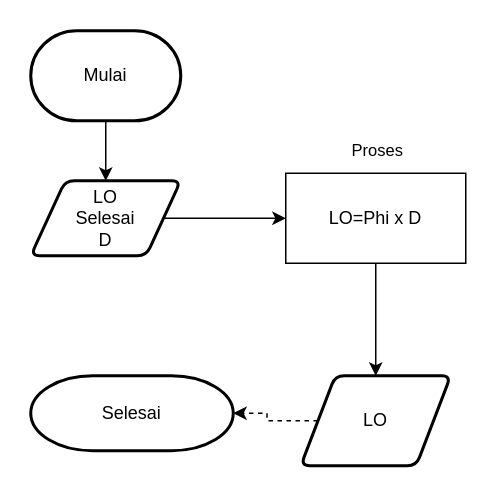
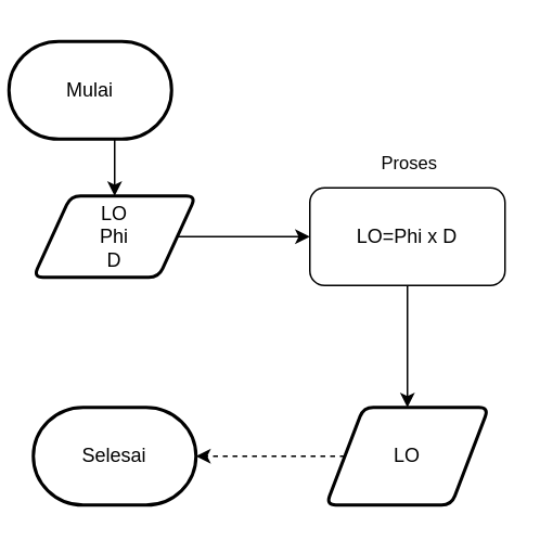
  <mxCell id="0" />
  <mxCell id="1" parent="0" />
  <mxCell id="2" style="edgeStyle=orthogonalEdgeStyle;rounded=0;orthogonalLoop=1;jettySize=auto;html=1;exitX=0.5;exitY=1;exitDx=0;exitDy=0;exitPerimeter=0;entryX=0.5;entryY=0;entryDx=0;entryDy=0;" edge="1" parent="1" source="3" target="5"><mxGeometry relative="1" as="geometry" /></mxCell>
- <mxCell id="3" value="Mulai" style="strokeWidth=2;html=1;shape=mxgraph.flowchart.terminator;whiteSpace=wrap;" vertex="1" parent="1"><mxGeometry x="20" y="20" width="100" height="60" as="geometry" /></mxCell>
+ <mxCell id="3" value="Mulai" style="strokeWidth=2;html=1;shape=mxgraph.flowchart.terminator;whiteSpace=wrap;" vertex="1" parent="1"><mxGeometry x="5" y="25" width="100" height="60" as="geometry" /></mxCell>
  <mxCell id="4" value="" style="edgeStyle=orthogonalEdgeStyle;rounded=0;orthogonalLoop=1;jettySize=auto;html=1;" edge="1" parent="1" source="5" target="8"><mxGeometry relative="1" as="geometry" /></mxCell>
- <mxCell id="5" value="&lt;div&gt;LO&lt;/div&gt;&lt;div&gt;Selesai&lt;/div&gt;&lt;div&gt;D&lt;br&gt;&lt;/div&gt;" style="shape=parallelogram;html=1;strokeWidth=2;perimeter=parallelogramPerimeter;whiteSpace=wrap;rounded=1;arcSize=12;size=0.23;" vertex="1" parent="1"><mxGeometry x="20" y="120" width="100" height="50" as="geometry" /></mxCell>
+ <mxCell id="5" value="&lt;div&gt;LO&lt;/div&gt;&lt;div&gt;Phi&lt;/div&gt;&lt;div&gt;D&lt;br&gt;&lt;/div&gt;" style="shape=parallelogram;html=1;strokeWidth=2;perimeter=parallelogramPerimeter;whiteSpace=wrap;rounded=1;arcSize=12;size=0.23;" vertex="1" parent="1"><mxGeometry x="20" y="120" width="100" height="50" as="geometry" /></mxCell>
  <mxCell id="6" value="" style="edgeStyle=orthogonalEdgeStyle;rounded=0;orthogonalLoop=1;jettySize=auto;html=1;" edge="1" parent="1" source="8"><mxGeometry relative="1" as="geometry"><mxPoint x="250" y="250" as="targetPoint" /></mxGeometry></mxCell>
  <mxCell id="7" value="Proses" style="edgeLabel;html=1;align=center;verticalAlign=middle;resizable=0;points=[];" vertex="1" connectable="0" parent="6"><mxGeometry x="0.013" y="5" relative="1" as="geometry"><mxPoint x="-5" y="-113" as="offset" /></mxGeometry></mxCell>
- <mxCell id="8" value="LO=Phi x D" style="rounded=0;whiteSpace=wrap;html=1;" vertex="1" parent="1"><mxGeometry x="190" y="115" width="120" height="60" as="geometry" /></mxCell>
- <mxCell id="9" value="Selesai" style="strokeWidth=2;html=1;shape=mxgraph.flowchart.terminator;whiteSpace=wrap;" vertex="1" parent="1"><mxGeometry x="20" y="250" width="135" height="50" as="geometry" /></mxCell>
+ <mxCell id="8" value="LO=Phi x D" style="whiteSpace=wrap;html=1;rounded=1;" vertex="1" parent="1"><mxGeometry x="190" y="115" width="120" height="60" as="geometry" /></mxCell>
+ <mxCell id="9" value="Selesai" style="strokeWidth=2;html=1;shape=mxgraph.flowchart.terminator;whiteSpace=wrap;" vertex="1" parent="1"><mxGeometry x="20" y="250" width="100" height="60" as="geometry" /></mxCell>
  <mxCell id="10" value="" style="edgeStyle=orthogonalEdgeStyle;rounded=0;orthogonalLoop=1;jettySize=auto;html=1;dashed=1;" edge="1" parent="1" source="11" target="9"><mxGeometry relative="1" as="geometry" /></mxCell>
  <mxCell id="11" value="LO" style="shape=parallelogram;html=1;strokeWidth=2;perimeter=parallelogramPerimeter;whiteSpace=wrap;rounded=1;arcSize=12;size=0.23;" vertex="1" parent="1"><mxGeometry x="200" y="250" width="100" height="60" as="geometry" /></mxCell>
